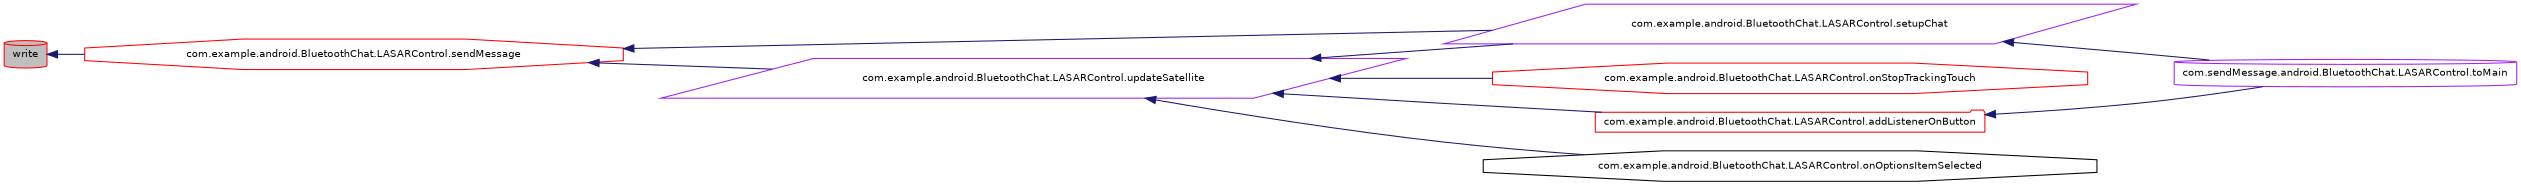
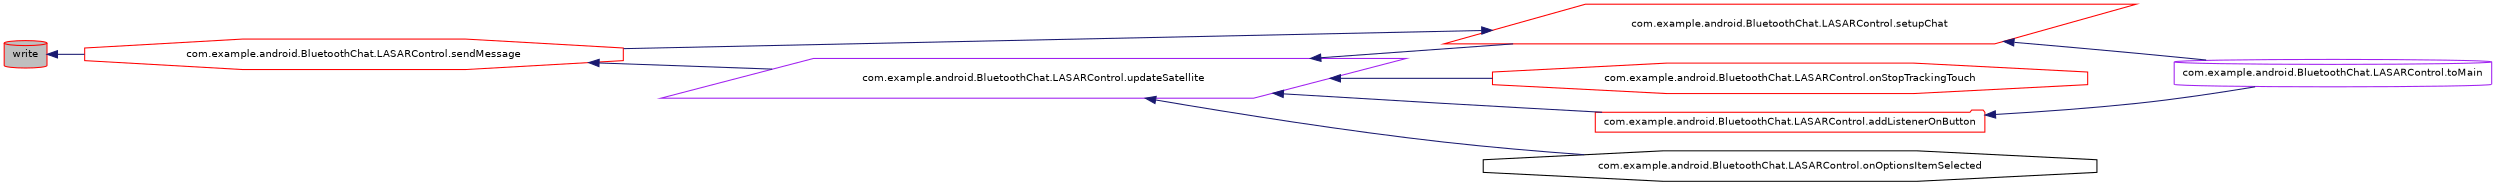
  digraph {
    rankdir=LR
    node [color=red fillcolor=white fontname=Helvetica fontsize=10 shape=octagon style=filled]
    edge [color=midnightblue dir=back fontname=Helvetica fontsize=10 labelfontname=Helvetica labelfontsize=10 style=solid]
    n1 [fillcolor=grey75 fontcolor=black height=0.2 label=write shape=cylinder width=0.4]
    n2 [height=0.2 label="com.example.android.BluetoothChat.LASARControl.sendMessage" width=0.4]
-   n3 [color=purple height=0.2 label="com.example.android.BluetoothChat.LASARControl.setupChat" shape=parallelogram width=0.4]
+   n3 [height=0.2 label="com.example.android.BluetoothChat.LASARControl.setupChat" shape=parallelogram width=0.4]
    n4 [color=purple height=0.2 label="com.example.android.BluetoothChat.LASARControl.updateSatellite" shape=parallelogram width=0.4]
-   n5 [color=purple height=0.2 label="com.sendMessage.android.BluetoothChat.LASARControl.toMain" shape=cylinder width=0.4]
+   n5 [color=purple height=0.2 label="com.example.android.BluetoothChat.LASARControl.toMain" shape=cylinder width=0.4]
    n6 [height=0.2 label="com.example.android.BluetoothChat.LASARControl.onStopTrackingTouch" width=0.4]
    n7 [height=0.2 label="com.example.android.BluetoothChat.LASARControl.addListenerOnButton" shape=folder width=0.4]
    n8 [color=black height=0.2 label="com.example.android.BluetoothChat.LASARControl.onOptionsItemSelected" width=0.4]
    n1 -> n2
-   n2 -> n3
+   n3 -> n2
    n2 -> n4
    n3 -> n5
    n4 -> n3
    n4 -> n6
    n4 -> n7
    n4 -> n8
    n7 -> n5
  }
